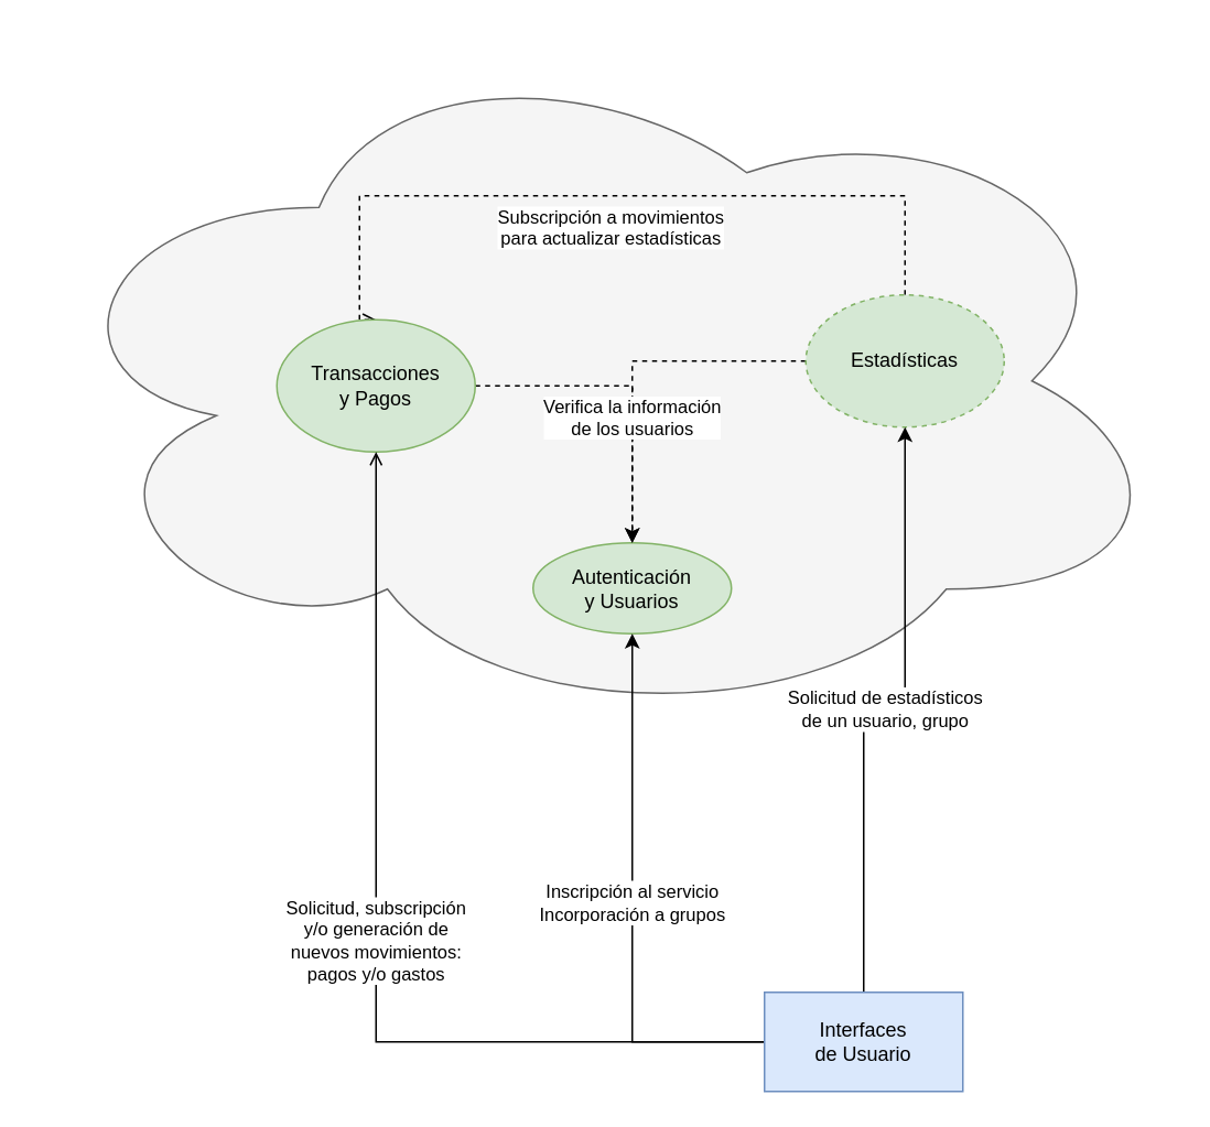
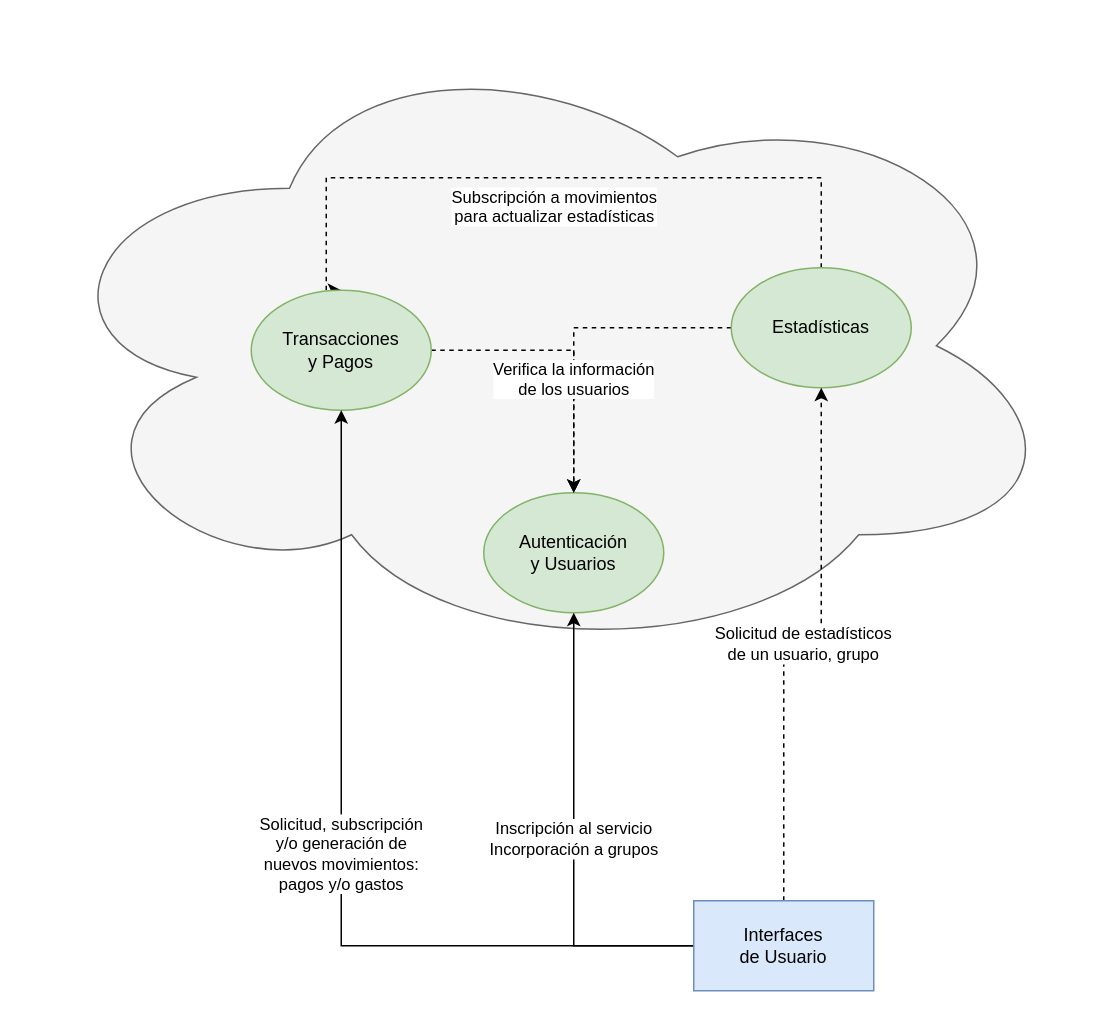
  <mxCell id="0" />
  <mxCell id="1" parent="0" />
  <mxCell id="2" value="" style="ellipse;shape=cloud;whiteSpace=wrap;html=1;labelBackgroundColor=none;fontSize=12;align=left;fillColor=#f5f5f5;strokeColor=#666666;fontColor=#333333;" vertex="1" parent="1"><mxGeometry width="690" height="420" as="geometry" x="20" y="20" /></mxCell>
- <mxCell id="3" value="&lt;div&gt;Autenticación&lt;/div&gt;&lt;div&gt;y Usuarios&lt;br&gt;&lt;/div&gt;" style="ellipse;whiteSpace=wrap;html=1;fillColor=#d5e8d4;strokeColor=#82b366;" vertex="1" parent="1"><mxGeometry x="322" y="328" width="120" height="55" as="geometry" /></mxCell>
+ <mxCell id="3" value="&lt;div&gt;Autenticación&lt;/div&gt;&lt;div&gt;y Usuarios&lt;br&gt;&lt;/div&gt;" style="ellipse;whiteSpace=wrap;html=1;fillColor=#d5e8d4;strokeColor=#82b366;" vertex="1" parent="1"><mxGeometry x="322" y="328" width="120" height="80" as="geometry" /></mxCell>
  <mxCell id="4" value="" style="edgeStyle=orthogonalEdgeStyle;rounded=0;orthogonalLoop=1;jettySize=auto;html=1;dashed=1;" edge="1" parent="1" source="6" target="3"><mxGeometry relative="1" as="geometry" /></mxCell>
- <mxCell id="5" value="&lt;div&gt;Subscripción a movimientos&lt;br&gt;para actualizar estadísticas&lt;br&gt;&lt;/div&gt;" style="edgeStyle=orthogonalEdgeStyle;rounded=0;orthogonalLoop=1;jettySize=auto;html=1;entryX=0.5;entryY=0;entryDx=0;entryDy=0;dashed=1;labelBackgroundColor=#ffffff;verticalAlign=top;endArrow=open;" edge="1" parent="1" source="6" target="8"><mxGeometry relative="1" as="geometry"><Array as="points"><mxPoint x="547" y="118" /><mxPoint x="217" y="118" /></Array></mxGeometry></mxCell>
- <mxCell id="6" value="&lt;div&gt;Estadísticas&lt;/div&gt;" style="ellipse;whiteSpace=wrap;html=1;fillColor=#d5e8d4;strokeColor=#82b366;dashed=1;" vertex="1" parent="1"><mxGeometry x="487" y="178" width="120" height="80" as="geometry" /></mxCell>
+ <mxCell id="5" value="&lt;div&gt;Subscripción a movimientos&lt;br&gt;para actualizar estadísticas&lt;br&gt;&lt;/div&gt;" style="edgeStyle=orthogonalEdgeStyle;rounded=0;orthogonalLoop=1;jettySize=auto;html=1;entryX=0.5;entryY=0;entryDx=0;entryDy=0;dashed=1;labelBackgroundColor=#ffffff;verticalAlign=top;" edge="1" parent="1" source="6" target="8"><mxGeometry relative="1" as="geometry"><Array as="points"><mxPoint x="547" y="118" /><mxPoint x="217" y="118" /></Array></mxGeometry></mxCell>
+ <mxCell id="6" value="&lt;div&gt;Estadísticas&lt;/div&gt;" style="ellipse;whiteSpace=wrap;html=1;fillColor=#d5e8d4;strokeColor=#82b366;" vertex="1" parent="1"><mxGeometry x="487" y="178" width="120" height="80" as="geometry" /></mxCell>
  <mxCell id="7" value="&lt;div&gt;Verifica la información &lt;br&gt;&lt;/div&gt;&lt;div&gt;de los usuarios&lt;/div&gt;" style="edgeStyle=orthogonalEdgeStyle;rounded=0;orthogonalLoop=1;jettySize=auto;html=1;dashed=1;labelBackgroundColor=#ffffff;verticalAlign=top;" edge="1" parent="1" source="8" target="3"><mxGeometry relative="1" as="geometry" /></mxCell>
  <mxCell id="8" value="&lt;div&gt;Transacciones&lt;/div&gt;&lt;div&gt;y Pagos&lt;br&gt;&lt;/div&gt;" style="ellipse;whiteSpace=wrap;html=1;fillColor=#d5e8d4;strokeColor=#82b366;" vertex="1" parent="1"><mxGeometry x="167" y="193" width="120" height="80" as="geometry" /></mxCell>
- <mxCell id="9" value="&lt;div&gt;Solicitud, subscripción &lt;br&gt;y/o generación de &lt;br&gt;nuevos movimientos: &lt;br&gt;pagos y/o gastos&lt;/div&gt;" style="edgeStyle=orthogonalEdgeStyle;rounded=0;orthogonalLoop=1;jettySize=auto;html=1;endArrow=open;" edge="1" parent="1" source="12" target="8"><mxGeometry relative="1" as="geometry" /></mxCell>
+ <mxCell id="9" value="&lt;div&gt;Solicitud, subscripción &lt;br&gt;y/o generación de &lt;br&gt;nuevos movimientos: &lt;br&gt;pagos y/o gastos&lt;/div&gt;" style="edgeStyle=orthogonalEdgeStyle;rounded=0;orthogonalLoop=1;jettySize=auto;html=1;" edge="1" parent="1" source="12" target="8"><mxGeometry relative="1" as="geometry" /></mxCell>
  <mxCell id="10" value="&lt;div&gt;Inscripción al servicio&lt;/div&gt;&lt;div&gt;Incorporación a grupos&lt;/div&gt;" style="edgeStyle=orthogonalEdgeStyle;rounded=0;orthogonalLoop=1;jettySize=auto;html=1;" edge="1" parent="1" source="12" target="3"><mxGeometry relative="1" as="geometry" /></mxCell>
- <mxCell id="11" value="Solicitud de estadísticos &lt;br&gt;de un usuario, grupo" style="edgeStyle=orthogonalEdgeStyle;rounded=0;orthogonalLoop=1;jettySize=auto;html=1;" edge="1" parent="1" source="12" target="6"><mxGeometry relative="1" as="geometry" /></mxCell>
+ <mxCell id="11" value="Solicitud de estadísticos &lt;br&gt;de un usuario, grupo" style="edgeStyle=orthogonalEdgeStyle;rounded=0;orthogonalLoop=1;jettySize=auto;html=1;dashed=1;" edge="1" parent="1" source="12" target="6"><mxGeometry relative="1" as="geometry" /></mxCell>
  <mxCell id="12" value="&lt;div&gt;Interfaces &lt;br&gt;&lt;/div&gt;&lt;div&gt;de Usuario&lt;/div&gt;" style="rounded=0;whiteSpace=wrap;html=1;fillColor=#dae8fc;strokeColor=#6c8ebf;" vertex="1" parent="1"><mxGeometry x="462" y="600" width="120" height="60" as="geometry" /></mxCell>
